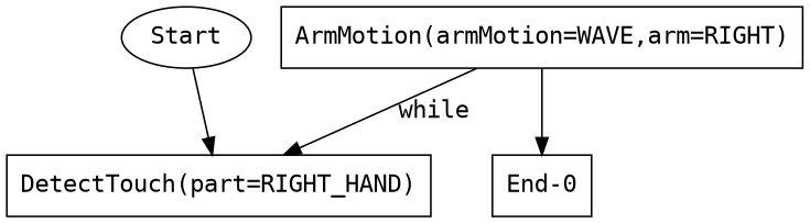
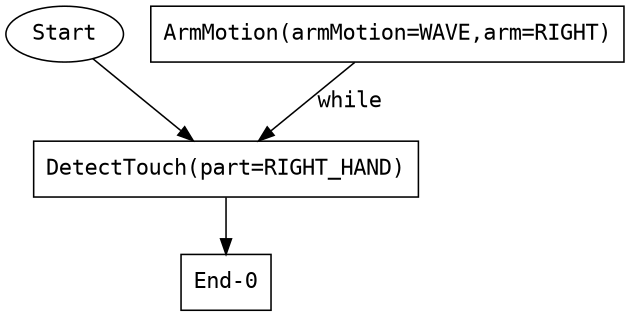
  strict digraph {
    fontname="DejaVu Sans Mono"
    node [fontname="DejaVu Sans Mono" sent_idx=0 shape=box]
    edge [fontname="DejaVu Sans Mono"]
    "DetectTouch(part=RIGHT_HAND)" [idx=0 idx_main=0]
    Start [shape=""]
    "End-0"
    "ArmMotion(armMotion=WAVE,arm=RIGHT)" [idx=1]
-   "ArmMotion(armMotion=WAVE,arm=RIGHT)" -> "End-0"
+   "DetectTouch(part=RIGHT_HAND)" -> "End-0"
    Start -> "DetectTouch(part=RIGHT_HAND)"
    "ArmMotion(armMotion=WAVE,arm=RIGHT)" -> "DetectTouch(part=RIGHT_HAND)" [label=while]
  }
